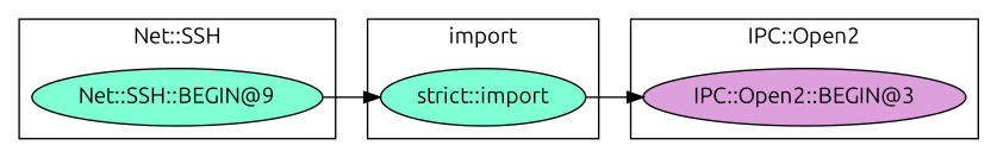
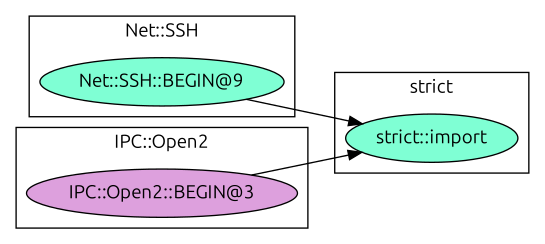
  digraph {
    fontname=Ubuntu
    rankdir=LR
    node [fillcolor=aquamarine fontname=Ubuntu style=filled]
    edge [fontname=Ubuntu]
    "Net::SSH::BEGIN@9"
    "IPC::Open2::BEGIN@3" [fillcolor=plum]
    "strict::import"
    subgraph cluster_1 {
      label="Net::SSH"
      "Net::SSH::BEGIN@9"
    }
    subgraph cluster_2 {
      label="IPC::Open2"
      "IPC::Open2::BEGIN@3"
    }
    subgraph cluster_3 {
-     label=import
+     label="strict"
      "strict::import"
    }
    "Net::SSH::BEGIN@9" -> "strict::import"
-   "strict::import" -> "IPC::Open2::BEGIN@3"
+   "IPC::Open2::BEGIN@3" -> "strict::import"
  }
